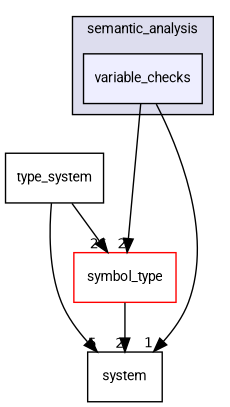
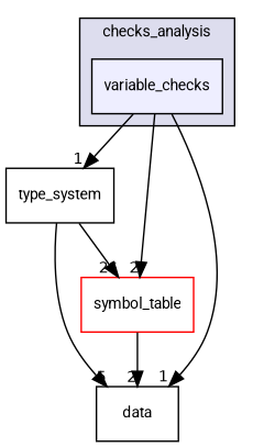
  digraph {
    compound=true
    fontname=Roboto
    node [fillcolor=white fontname=Roboto fontsize=10 shape=box style=filled]
    edge [fontname=Roboto headlabel=1 labeldistance=1.5 labelfontname=Helvetica labelfontsize=10]
    n1 [fillcolor="#eeeeff" label=variable_checks pencolor=black]
    n2 [color=black label=type_system]
-   n3 [label=system fillcolor="" style=""]
-   n4 [color=red label=symbol_type]
+   n3 [label=data fillcolor="" style=""]
+   n4 [color=red label=symbol_table]
    subgraph cluster_1 {
      bgcolor="#ddddee"
      fontsize=10
-     label=semantic_analysis
+     label=checks_analysis
      pencolor=black
      n1
    }
+   n1 -> n2
    n1 -> n3
    n1 -> n4 [headlabel=2]
    n2 -> n3 [headlabel=5]
    n2 -> n4 [headlabel=26]
    n4 -> n3 [headlabel=2]
  }
